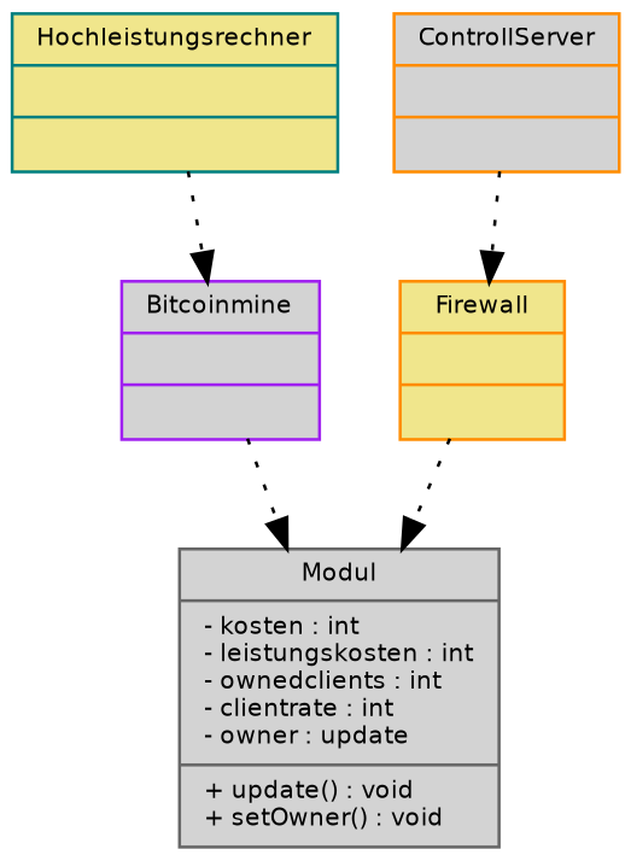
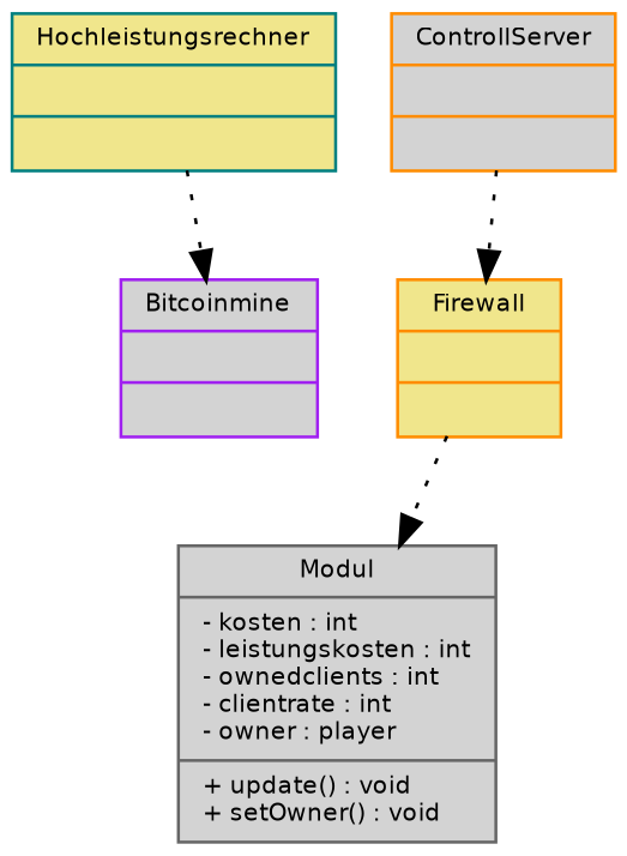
  digraph {
    fontname="Bitstream Vera Sans"
    fontsize=8
    node [color=darkorange fillcolor=lightgrey fontname="Bitstream Vera Sans" fontsize=8 shape=record style=filled]
    edge [fontname="Bitstream Vera Sans" fontsize=8 style=dotted]
-   n1 [color=gray40 label="{Modul|- kosten : int\l- leistungskosten : int\l- ownedclients : int\l- clientrate : int\l- owner : update\l|+ update() : void\l+ setOwner() : void\l}"]
+   n1 [color=gray40 label="{Modul|- kosten : int\l- leistungskosten : int\l- ownedclients : int\l- clientrate : int\l- owner : player\l|+ update() : void\l+ setOwner() : void\l}"]
    n2 [color=purple label="{Bitcoinmine||}"]
    n3 [fillcolor=khaki label="{Firewall||}"]
    n4 [label="{ControllServer||}"]
    n5 [color=teal fillcolor=khaki label="{Hochleistungsrechner||}"]
-   n2 -> n1
    n3 -> n1
    n4 -> n3
    n5 -> n2
  }
